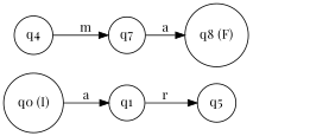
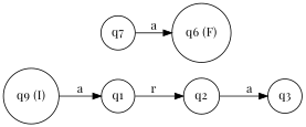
  digraph {
    fontname="Playfair Display"
    rankdir=LR
    node [fontname="Playfair Display" shape=circle]
    edge [fontname="Playfair Display"]
-   n1 [label="q0 (I)"]
+   n1 [label="q9 (I)"]
    n2 [label=q1]
-   n3 [label=q5]
-   n5 [label=q4]
+   n3 [label=q2]
+   n4 [label=q3]
    n6 [label=q7]
-   n7 [label="q8 (F)"]
+   n7 [label="q6 (F)"]
    n1 -> n2 [label=a]
    n2 -> n3 [label=r]
-   n5 -> n6 [label=m]
+   n3 -> n4 [label=a]
    n6 -> n7 [label=a]
  }
